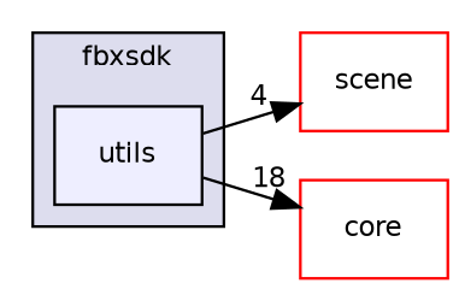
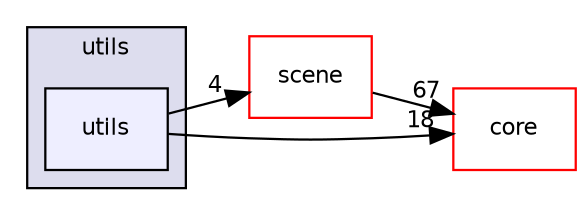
  digraph {
    compound=true
    rankdir=LR
    node [fillcolor=white fontname=Helvetica fontsize=10 shape=box style=filled color=red]
    edge [labeldistance=1.5 labelfontname=Helvetica labelfontsize=10]
    n1 [fillcolor="#eeeeff" label=utils pencolor=black color=""]
    n2 [label=scene]
    n3 [label=core]
    subgraph cluster_1 {
      bgcolor="#ddddee"
      fontname=Helvetica
      fontsize=10
-     label=fbxsdk
+     label=utils
      pencolor=black
      n1
    }
    n1 -> n2 [headlabel=4]
    n1 -> n3 [headlabel=18]
+   n2 -> n3 [headlabel=67]
  }
